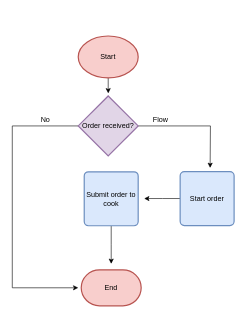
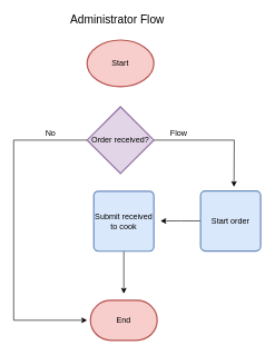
  <mxCell id="0" />
  <mxCell id="1" parent="0" />
- <mxCell id="2" style="edgeStyle=orthogonalEdgeStyle;rounded=0;orthogonalLoop=1;jettySize=auto;html=1;entryX=0.501;entryY=-0.044;entryDx=0;entryDy=0;entryPerimeter=0;" parent="1" source="3" target="6" edge="1"><mxGeometry relative="1" as="geometry" /></mxCell>
  <mxCell id="3" value="Start" style="strokeWidth=2;html=1;shape=mxgraph.flowchart.start_1;whiteSpace=wrap;fillColor=#f8cecc;strokeColor=#b85450;" parent="1" vertex="1"><mxGeometry x="130" y="59" width="100" height="70" as="geometry" /></mxCell>
  <mxCell id="4" style="edgeStyle=orthogonalEdgeStyle;rounded=0;orthogonalLoop=1;jettySize=auto;html=1;" parent="1" source="6" edge="1"><mxGeometry relative="1" as="geometry"><mxPoint x="350" y="279" as="targetPoint" /></mxGeometry></mxCell>
  <mxCell id="5" style="edgeStyle=orthogonalEdgeStyle;rounded=0;orthogonalLoop=1;jettySize=auto;html=1;" parent="1" source="6" edge="1"><mxGeometry relative="1" as="geometry"><mxPoint x="130" y="479" as="targetPoint" /><Array as="points"><mxPoint x="20" y="209" /><mxPoint x="20" y="479" /><mxPoint x="130" y="479" /></Array></mxGeometry></mxCell>
  <mxCell id="6" value="Order received?" style="strokeWidth=2;html=1;shape=mxgraph.flowchart.decision;whiteSpace=wrap;fillColor=#e1d5e7;strokeColor=#9673a6;" parent="1" vertex="1"><mxGeometry x="130" y="159" width="100" height="100" as="geometry" /></mxCell>
  <mxCell id="7" style="edgeStyle=orthogonalEdgeStyle;rounded=0;orthogonalLoop=1;jettySize=auto;html=1;" parent="1" source="8" edge="1"><mxGeometry relative="1" as="geometry"><mxPoint x="240" y="330.14" as="targetPoint" /></mxGeometry></mxCell>
  <mxCell id="8" value="Start order" style="rounded=1;whiteSpace=wrap;html=1;absoluteArcSize=1;arcSize=14;strokeWidth=2;fillColor=#dae8fc;strokeColor=#6c8ebf;" parent="1" vertex="1"><mxGeometry x="300" y="285.14" width="90" height="90" as="geometry" /></mxCell>
  <mxCell id="9" style="edgeStyle=orthogonalEdgeStyle;rounded=0;orthogonalLoop=1;jettySize=auto;html=1;" parent="1" source="10" edge="1"><mxGeometry relative="1" as="geometry"><mxPoint x="185" y="439" as="targetPoint" /></mxGeometry></mxCell>
- <mxCell id="10" value="Submit order to cook" style="rounded=1;whiteSpace=wrap;html=1;absoluteArcSize=1;arcSize=14;strokeWidth=2;fillColor=#dae8fc;strokeColor=#6c8ebf;" parent="1" vertex="1"><mxGeometry x="140" y="285.5" width="90" height="90" as="geometry" /></mxCell>
+ <mxCell id="10" value="Submit received to cook" style="rounded=1;whiteSpace=wrap;html=1;absoluteArcSize=1;arcSize=14;strokeWidth=2;fillColor=#dae8fc;strokeColor=#6c8ebf;" parent="1" vertex="1"><mxGeometry x="140" y="285.5" width="90" height="90" as="geometry" /></mxCell>
  <mxCell id="11" value="End" style="strokeWidth=2;html=1;shape=mxgraph.flowchart.terminator;whiteSpace=wrap;fillColor=#f8cecc;strokeColor=#b85450;" parent="1" vertex="1"><mxGeometry x="135" y="449" width="100" height="60" as="geometry" /></mxCell>
  <mxCell id="12" value="No" style="text;html=1;align=center;verticalAlign=middle;resizable=0;points=[];autosize=1;" parent="1" vertex="1"><mxGeometry x="60" y="189" width="30" height="20" as="geometry" /></mxCell>
  <mxCell id="13" value="Flow" style="text;html=1;align=center;verticalAlign=middle;resizable=0;points=[];autosize=1;" parent="1" vertex="1"><mxGeometry x="247" y="189" width="40" height="20" as="geometry" /></mxCell>
+ <mxCell id="14" value="&lt;font style=&quot;font-size: 17px&quot;&gt;Administrator Flow&lt;/font&gt;" style="text;html=1;align=center;verticalAlign=middle;resizable=0;points=[];autosize=1;" vertex="1" parent="1"><mxGeometry x="95" y="20" width="160" height="20" as="geometry" /></mxCell>
